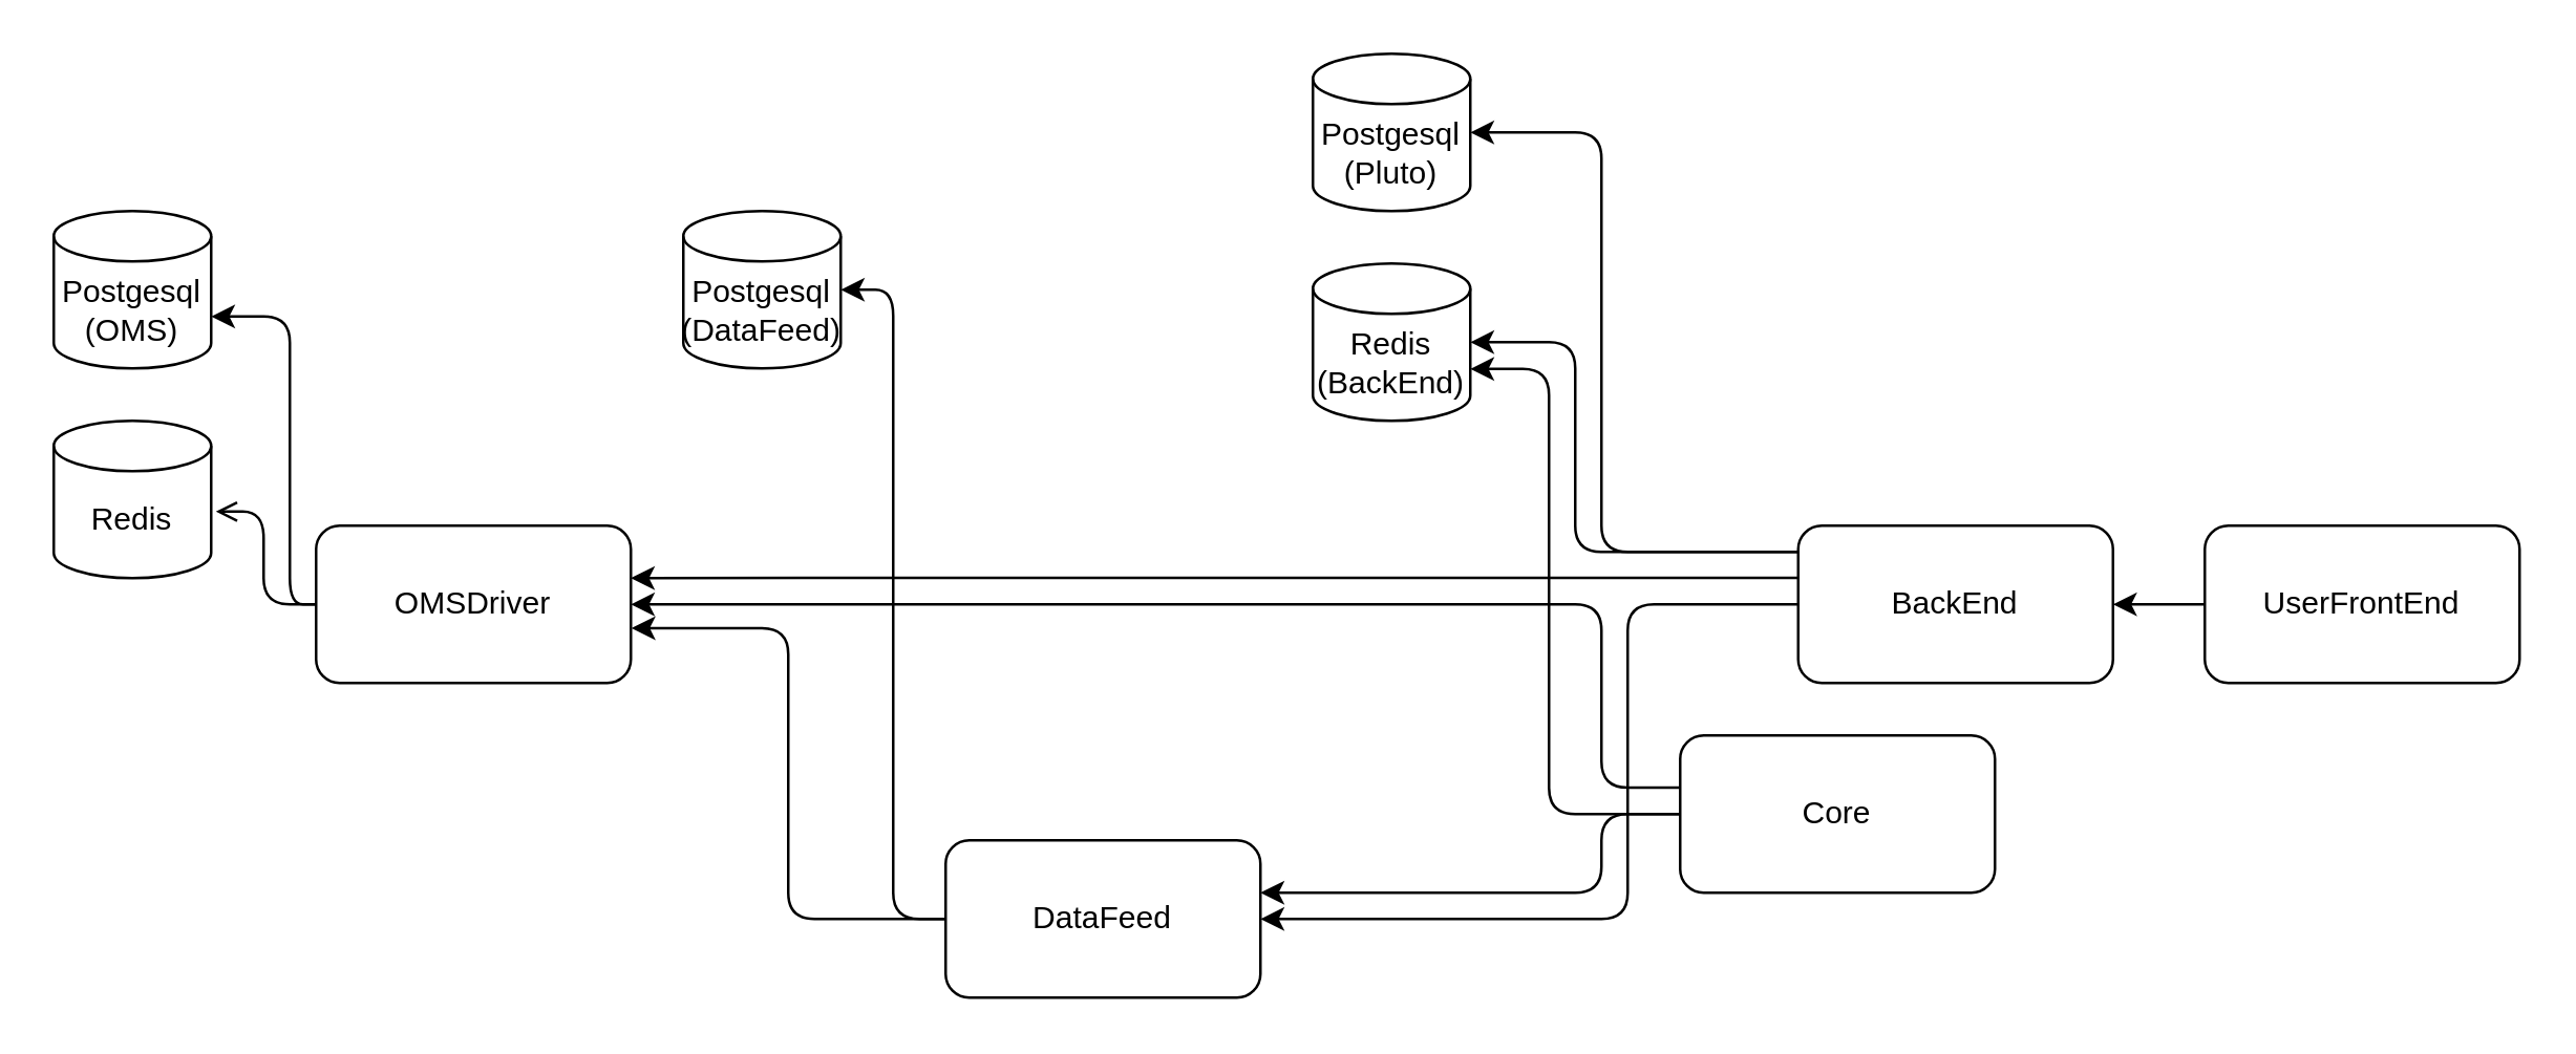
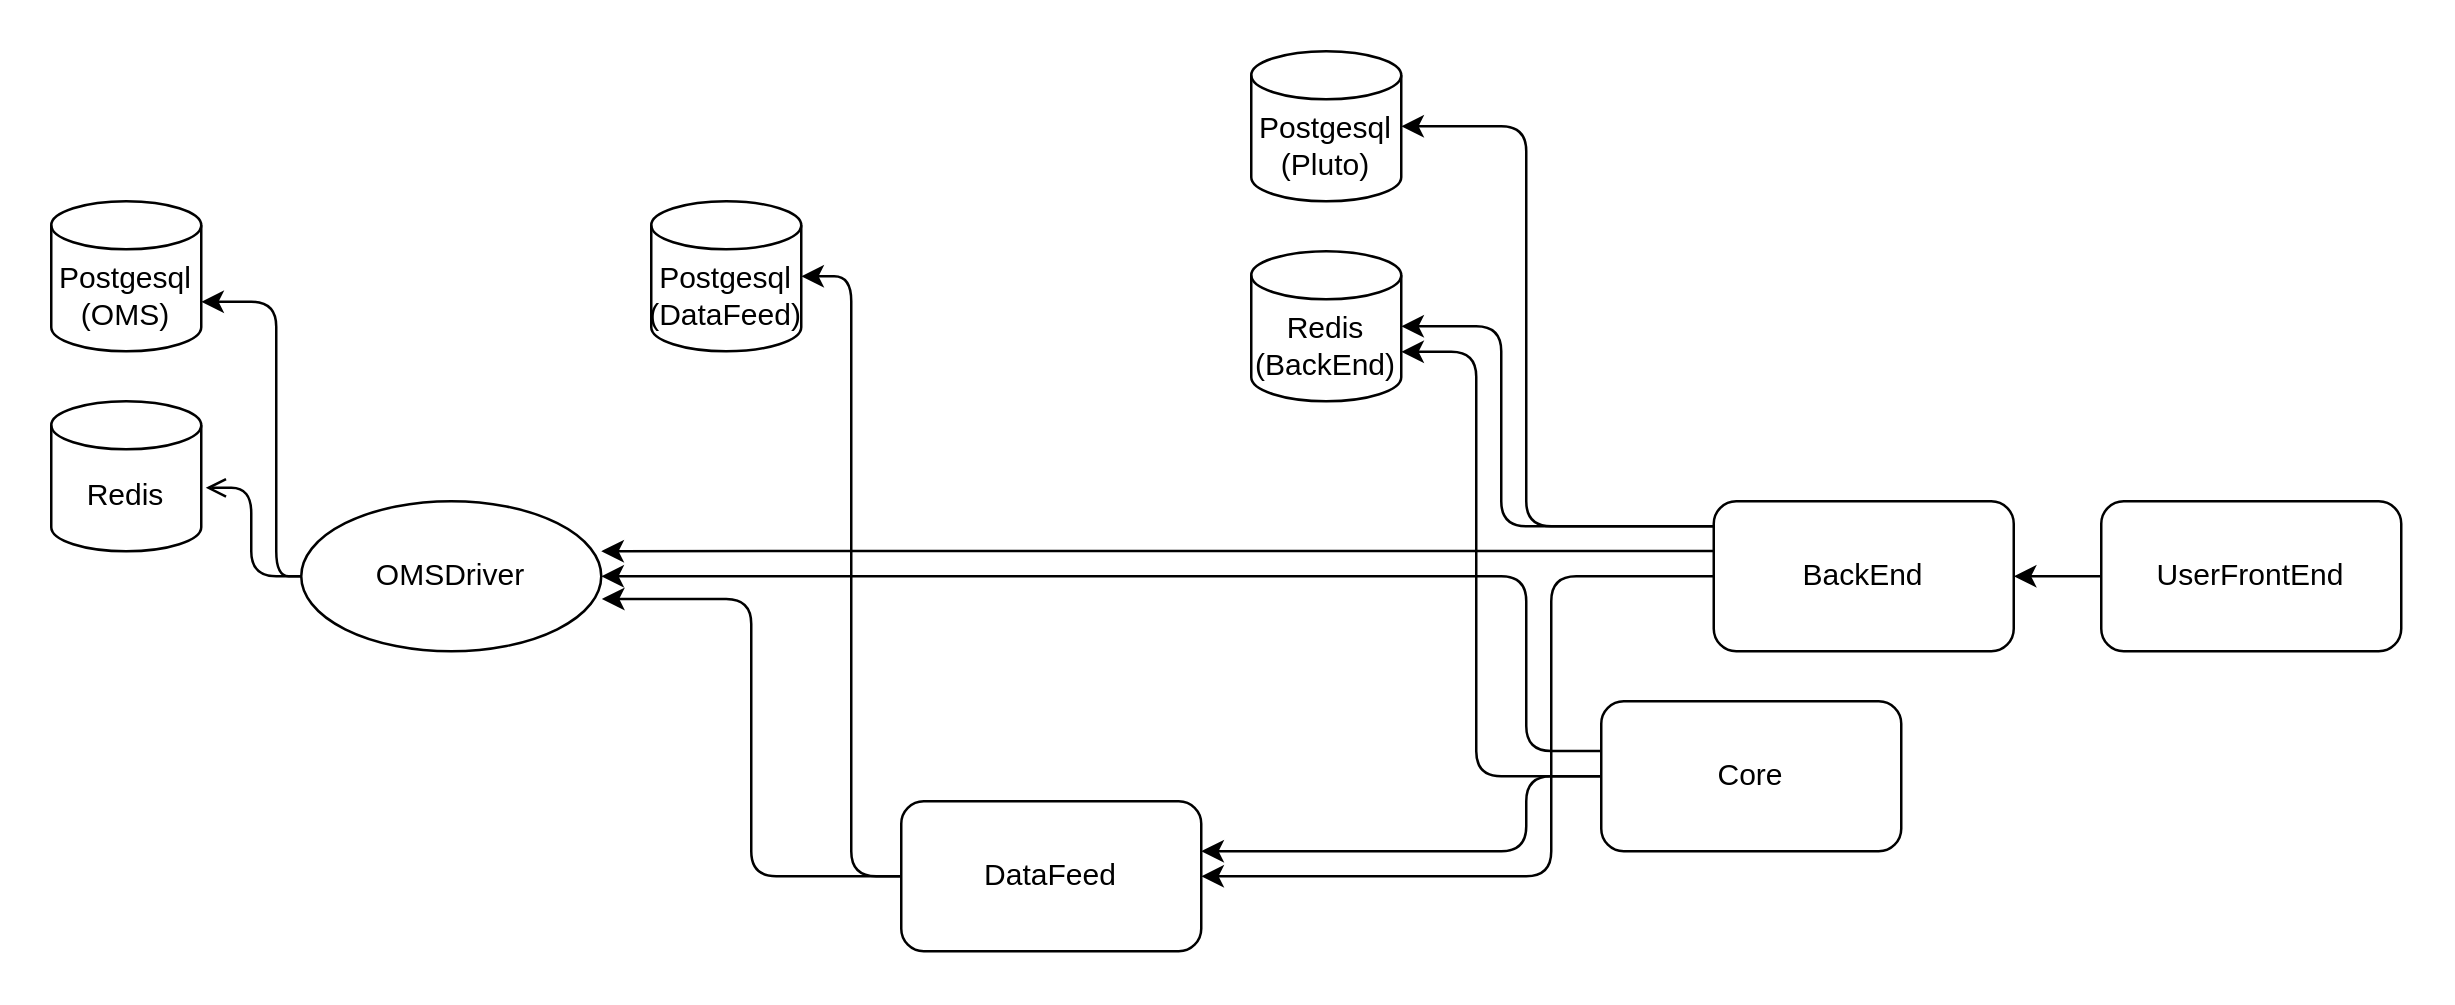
  <mxCell id="0" />
  <mxCell id="1" parent="0" />
  <mxCell id="2" style="edgeStyle=orthogonalEdgeStyle;html=1;entryX=1;entryY=0.5;entryDx=0;entryDy=0;exitX=0;exitY=0.5;exitDx=0;exitDy=0;" edge="1" parent="1" source="6" target="15"><mxGeometry relative="1" as="geometry"><Array as="points"><mxPoint x="620" y="230" /><mxPoint x="620" y="350" /></Array></mxGeometry></mxCell>
  <mxCell id="3" style="edgeStyle=orthogonalEdgeStyle;html=1;entryX=1;entryY=0.333;entryDx=0;entryDy=0;exitX=0.005;exitY=0.331;exitDx=0;exitDy=0;exitPerimeter=0;entryPerimeter=0;" edge="1" parent="1" source="6" target="19"><mxGeometry relative="1" as="geometry"><Array as="points"><mxPoint x="360" y="220" /></Array></mxGeometry></mxCell>
  <mxCell id="4" style="edgeStyle=orthogonalEdgeStyle;html=1;entryX=1;entryY=0.5;entryDx=0;entryDy=0;entryPerimeter=0;" edge="1" parent="1" source="6" target="22"><mxGeometry relative="1" as="geometry"><Array as="points"><mxPoint x="600" y="210" /><mxPoint x="600" y="130" /></Array></mxGeometry></mxCell>
  <mxCell id="5" style="edgeStyle=orthogonalEdgeStyle;html=1;entryX=1;entryY=0.5;entryDx=0;entryDy=0;entryPerimeter=0;" edge="1" parent="1" source="6" target="16"><mxGeometry relative="1" as="geometry"><Array as="points"><mxPoint x="610" y="210" /><mxPoint x="610" y="50" /></Array></mxGeometry></mxCell>
  <mxCell id="6" value="BackEnd" style="rounded=1;whiteSpace=wrap;html=1;" vertex="1" parent="1"><mxGeometry x="685" y="200" width="120" height="60" as="geometry" /></mxCell>
  <mxCell id="7" style="edgeStyle=orthogonalEdgeStyle;html=1;entryX=1;entryY=0.333;entryDx=0;entryDy=0;entryPerimeter=0;" edge="1" parent="1" source="10" target="15"><mxGeometry relative="1" as="geometry"><mxPoint x="520" y="381" as="targetPoint" /><Array as="points"><mxPoint x="610" y="310" /><mxPoint x="610" y="340" /></Array></mxGeometry></mxCell>
  <mxCell id="8" style="edgeStyle=orthogonalEdgeStyle;html=1;exitX=-0.002;exitY=0.331;exitDx=0;exitDy=0;exitPerimeter=0;" edge="1" parent="1" source="10" target="19"><mxGeometry relative="1" as="geometry"><Array as="points"><mxPoint x="610" y="300" /><mxPoint x="610" y="230" /></Array></mxGeometry></mxCell>
  <mxCell id="9" style="edgeStyle=orthogonalEdgeStyle;html=1;entryX=1;entryY=0;entryDx=0;entryDy=40.2;entryPerimeter=0;" edge="1" parent="1" source="10" target="22"><mxGeometry relative="1" as="geometry"><Array as="points"><mxPoint x="590" y="310" /><mxPoint x="590" y="140" /></Array></mxGeometry></mxCell>
  <mxCell id="10" value="Core" style="rounded=1;whiteSpace=wrap;html=1;" vertex="1" parent="1"><mxGeometry x="640" y="280" width="120" height="60" as="geometry" /></mxCell>
  <mxCell id="11" style="edgeStyle=none;html=1;entryX=1;entryY=0.5;entryDx=0;entryDy=0;" edge="1" parent="1" source="12" target="6"><mxGeometry relative="1" as="geometry" /></mxCell>
  <mxCell id="12" value="UserFrontEnd" style="rounded=1;whiteSpace=wrap;html=1;" vertex="1" parent="1"><mxGeometry x="840" y="200" width="120" height="60" as="geometry" /></mxCell>
  <mxCell id="13" style="edgeStyle=orthogonalEdgeStyle;html=1;entryX=1.002;entryY=0.651;entryDx=0;entryDy=0;entryPerimeter=0;" edge="1" parent="1" source="15" target="19"><mxGeometry relative="1" as="geometry" /></mxCell>
  <mxCell id="14" style="edgeStyle=orthogonalEdgeStyle;html=1;entryX=1;entryY=0.5;entryDx=0;entryDy=0;entryPerimeter=0;" edge="1" parent="1" source="15" target="20"><mxGeometry relative="1" as="geometry" /></mxCell>
  <mxCell id="15" value="DataFeed" style="rounded=1;whiteSpace=wrap;html=1;" vertex="1" parent="1"><mxGeometry x="360" y="320" width="120" height="60" as="geometry" /></mxCell>
  <mxCell id="16" value="Postgesql&lt;br&gt;(Pluto)" style="shape=cylinder3;whiteSpace=wrap;html=1;boundedLbl=1;backgroundOutline=1;size=9.6;" vertex="1" parent="1"><mxGeometry x="500" y="20" width="60" height="60" as="geometry" /></mxCell>
  <mxCell id="17" style="edgeStyle=orthogonalEdgeStyle;html=1;entryX=1;entryY=0;entryDx=0;entryDy=40.2;entryPerimeter=0;" edge="1" parent="1" source="19" target="21"><mxGeometry relative="1" as="geometry"><Array as="points"><mxPoint x="110" y="230" /><mxPoint x="110" y="120" /></Array></mxGeometry></mxCell>
  <mxCell id="18" style="edgeStyle=orthogonalEdgeStyle;html=1;entryX=1.03;entryY=0.577;entryDx=0;entryDy=0;entryPerimeter=0;endArrow=open;" edge="1" parent="1" source="19" target="23"><mxGeometry relative="1" as="geometry" /></mxCell>
- <mxCell id="19" value="OMSDriver" style="rounded=1;whiteSpace=wrap;html=1;" vertex="1" parent="1"><mxGeometry x="120" y="200" width="120" height="60" as="geometry" /></mxCell>
+ <mxCell id="19" value="OMSDriver" style="ellipse;whiteSpace=wrap;html=1;" vertex="1" parent="1"><mxGeometry x="120" y="200" width="120" height="60" as="geometry" /></mxCell>
  <mxCell id="20" value="Postgesql&lt;br&gt;(DataFeed)" style="shape=cylinder3;whiteSpace=wrap;html=1;boundedLbl=1;backgroundOutline=1;size=9.6;" vertex="1" parent="1"><mxGeometry x="260" y="80" width="60" height="60" as="geometry" /></mxCell>
  <mxCell id="21" value="Postgesql&lt;br&gt;(OMS)" style="shape=cylinder3;whiteSpace=wrap;html=1;boundedLbl=1;backgroundOutline=1;size=9.6;" vertex="1" parent="1"><mxGeometry x="20" y="80" width="60" height="60" as="geometry" /></mxCell>
  <mxCell id="22" value="Redis&lt;br&gt;(BackEnd)" style="shape=cylinder3;whiteSpace=wrap;html=1;boundedLbl=1;backgroundOutline=1;size=9.6;" vertex="1" parent="1"><mxGeometry x="500" y="100" width="60" height="60" as="geometry" /></mxCell>
  <mxCell id="23" value="Redis" style="shape=cylinder3;whiteSpace=wrap;html=1;boundedLbl=1;backgroundOutline=1;size=9.6;" vertex="1" parent="1"><mxGeometry x="20" y="160" width="60" height="60" as="geometry" /></mxCell>
